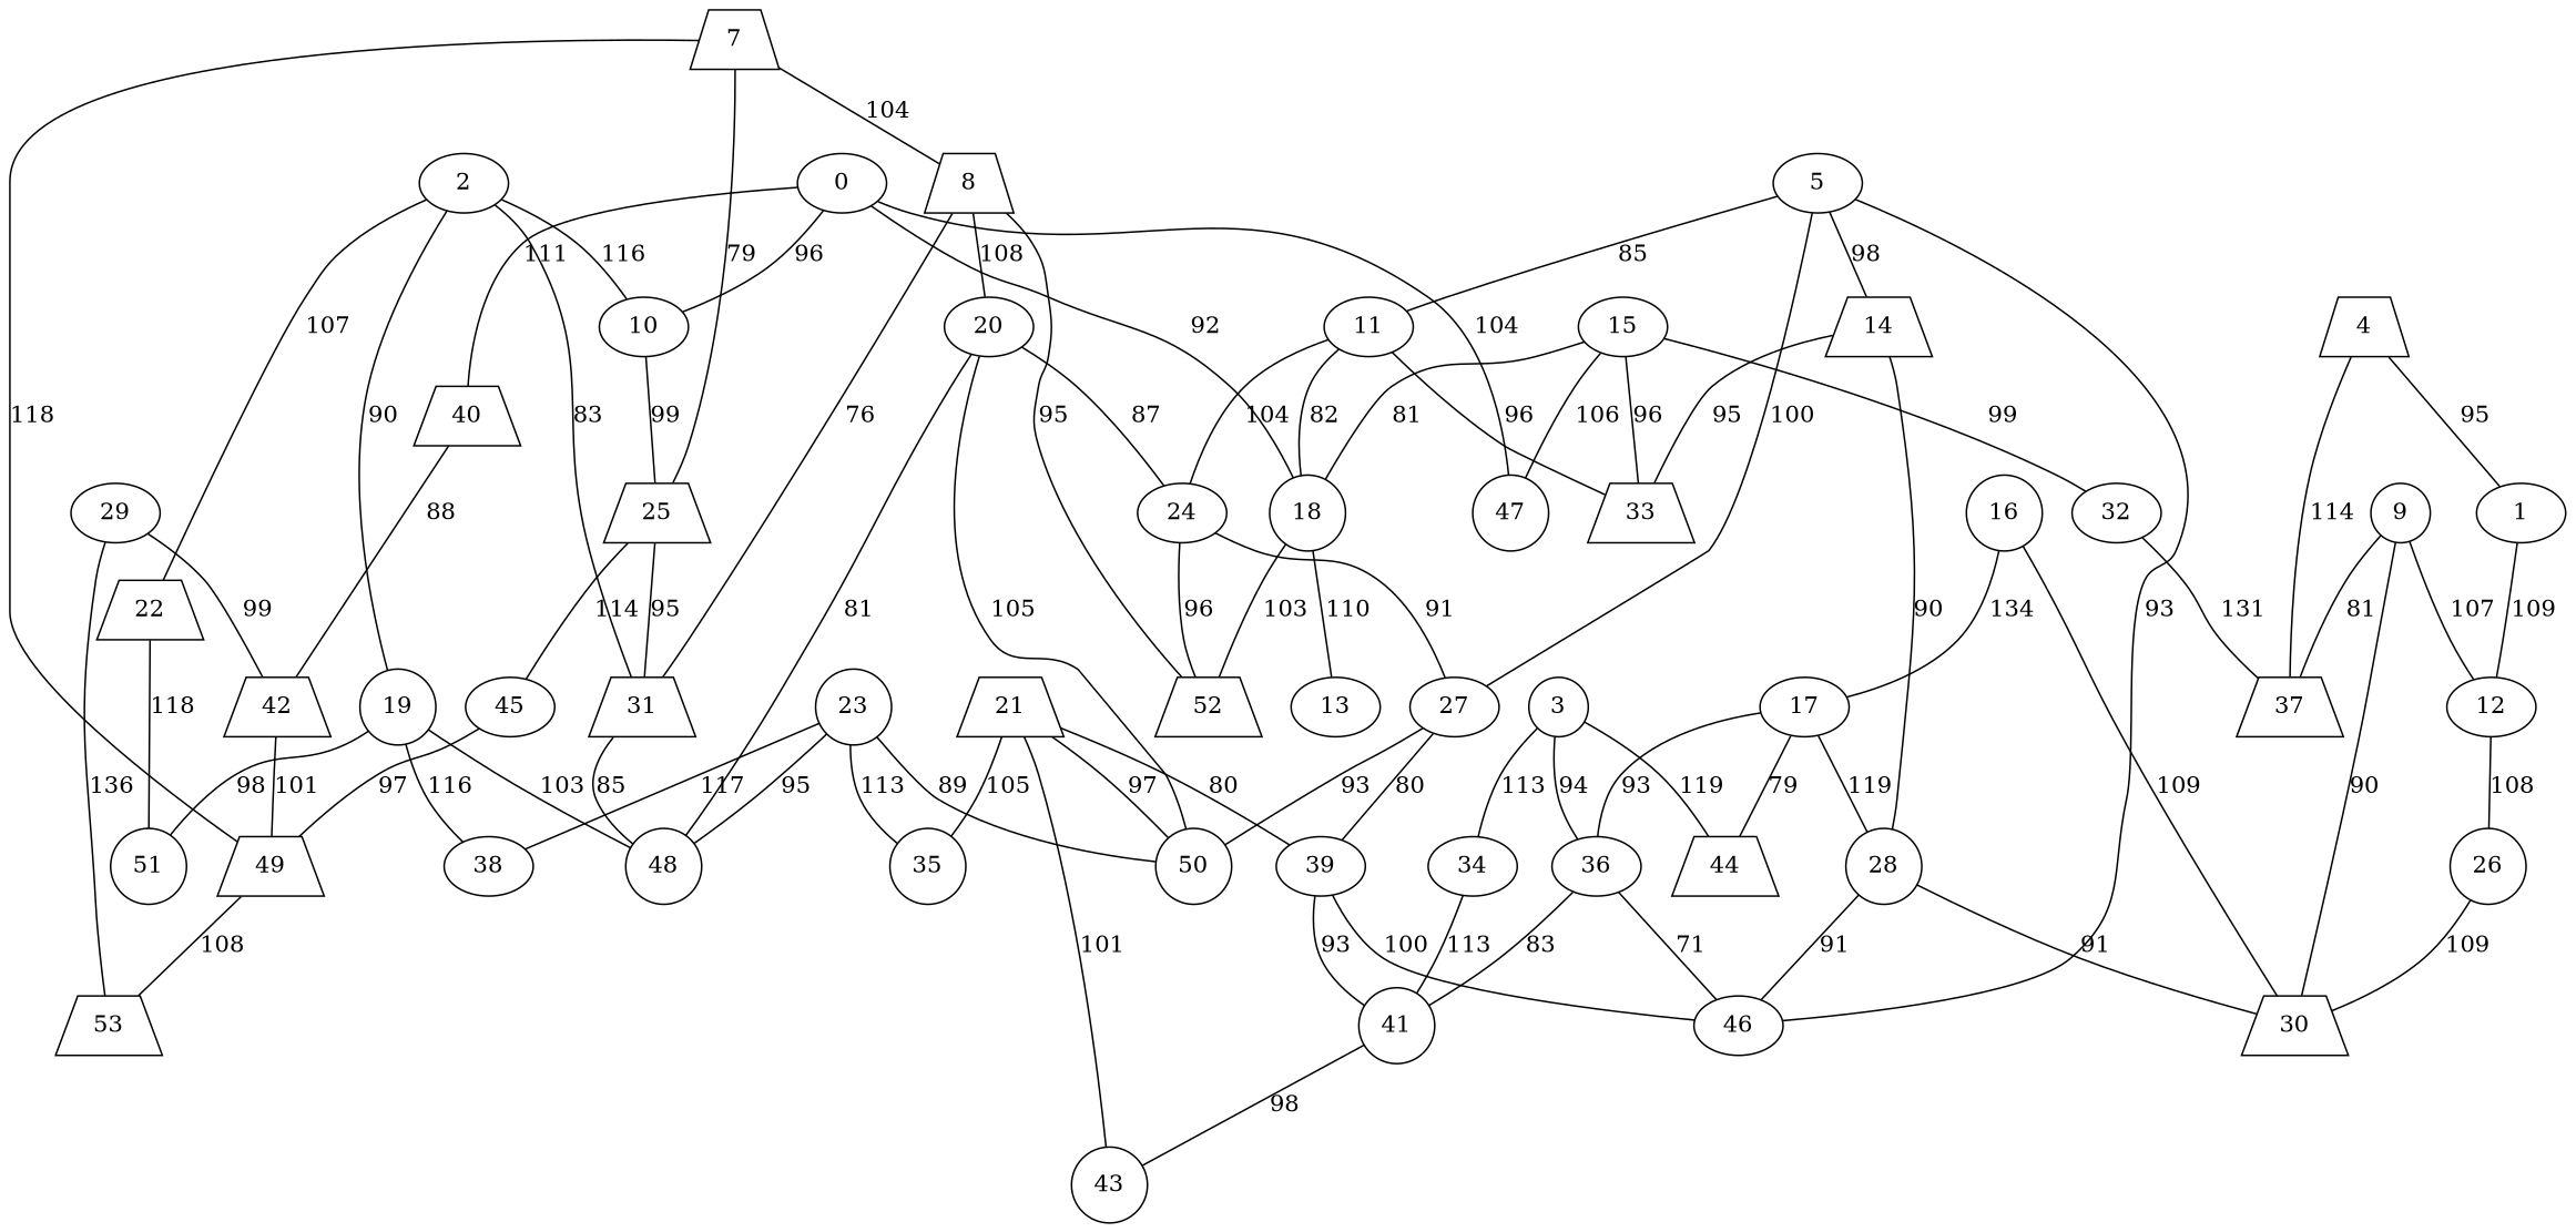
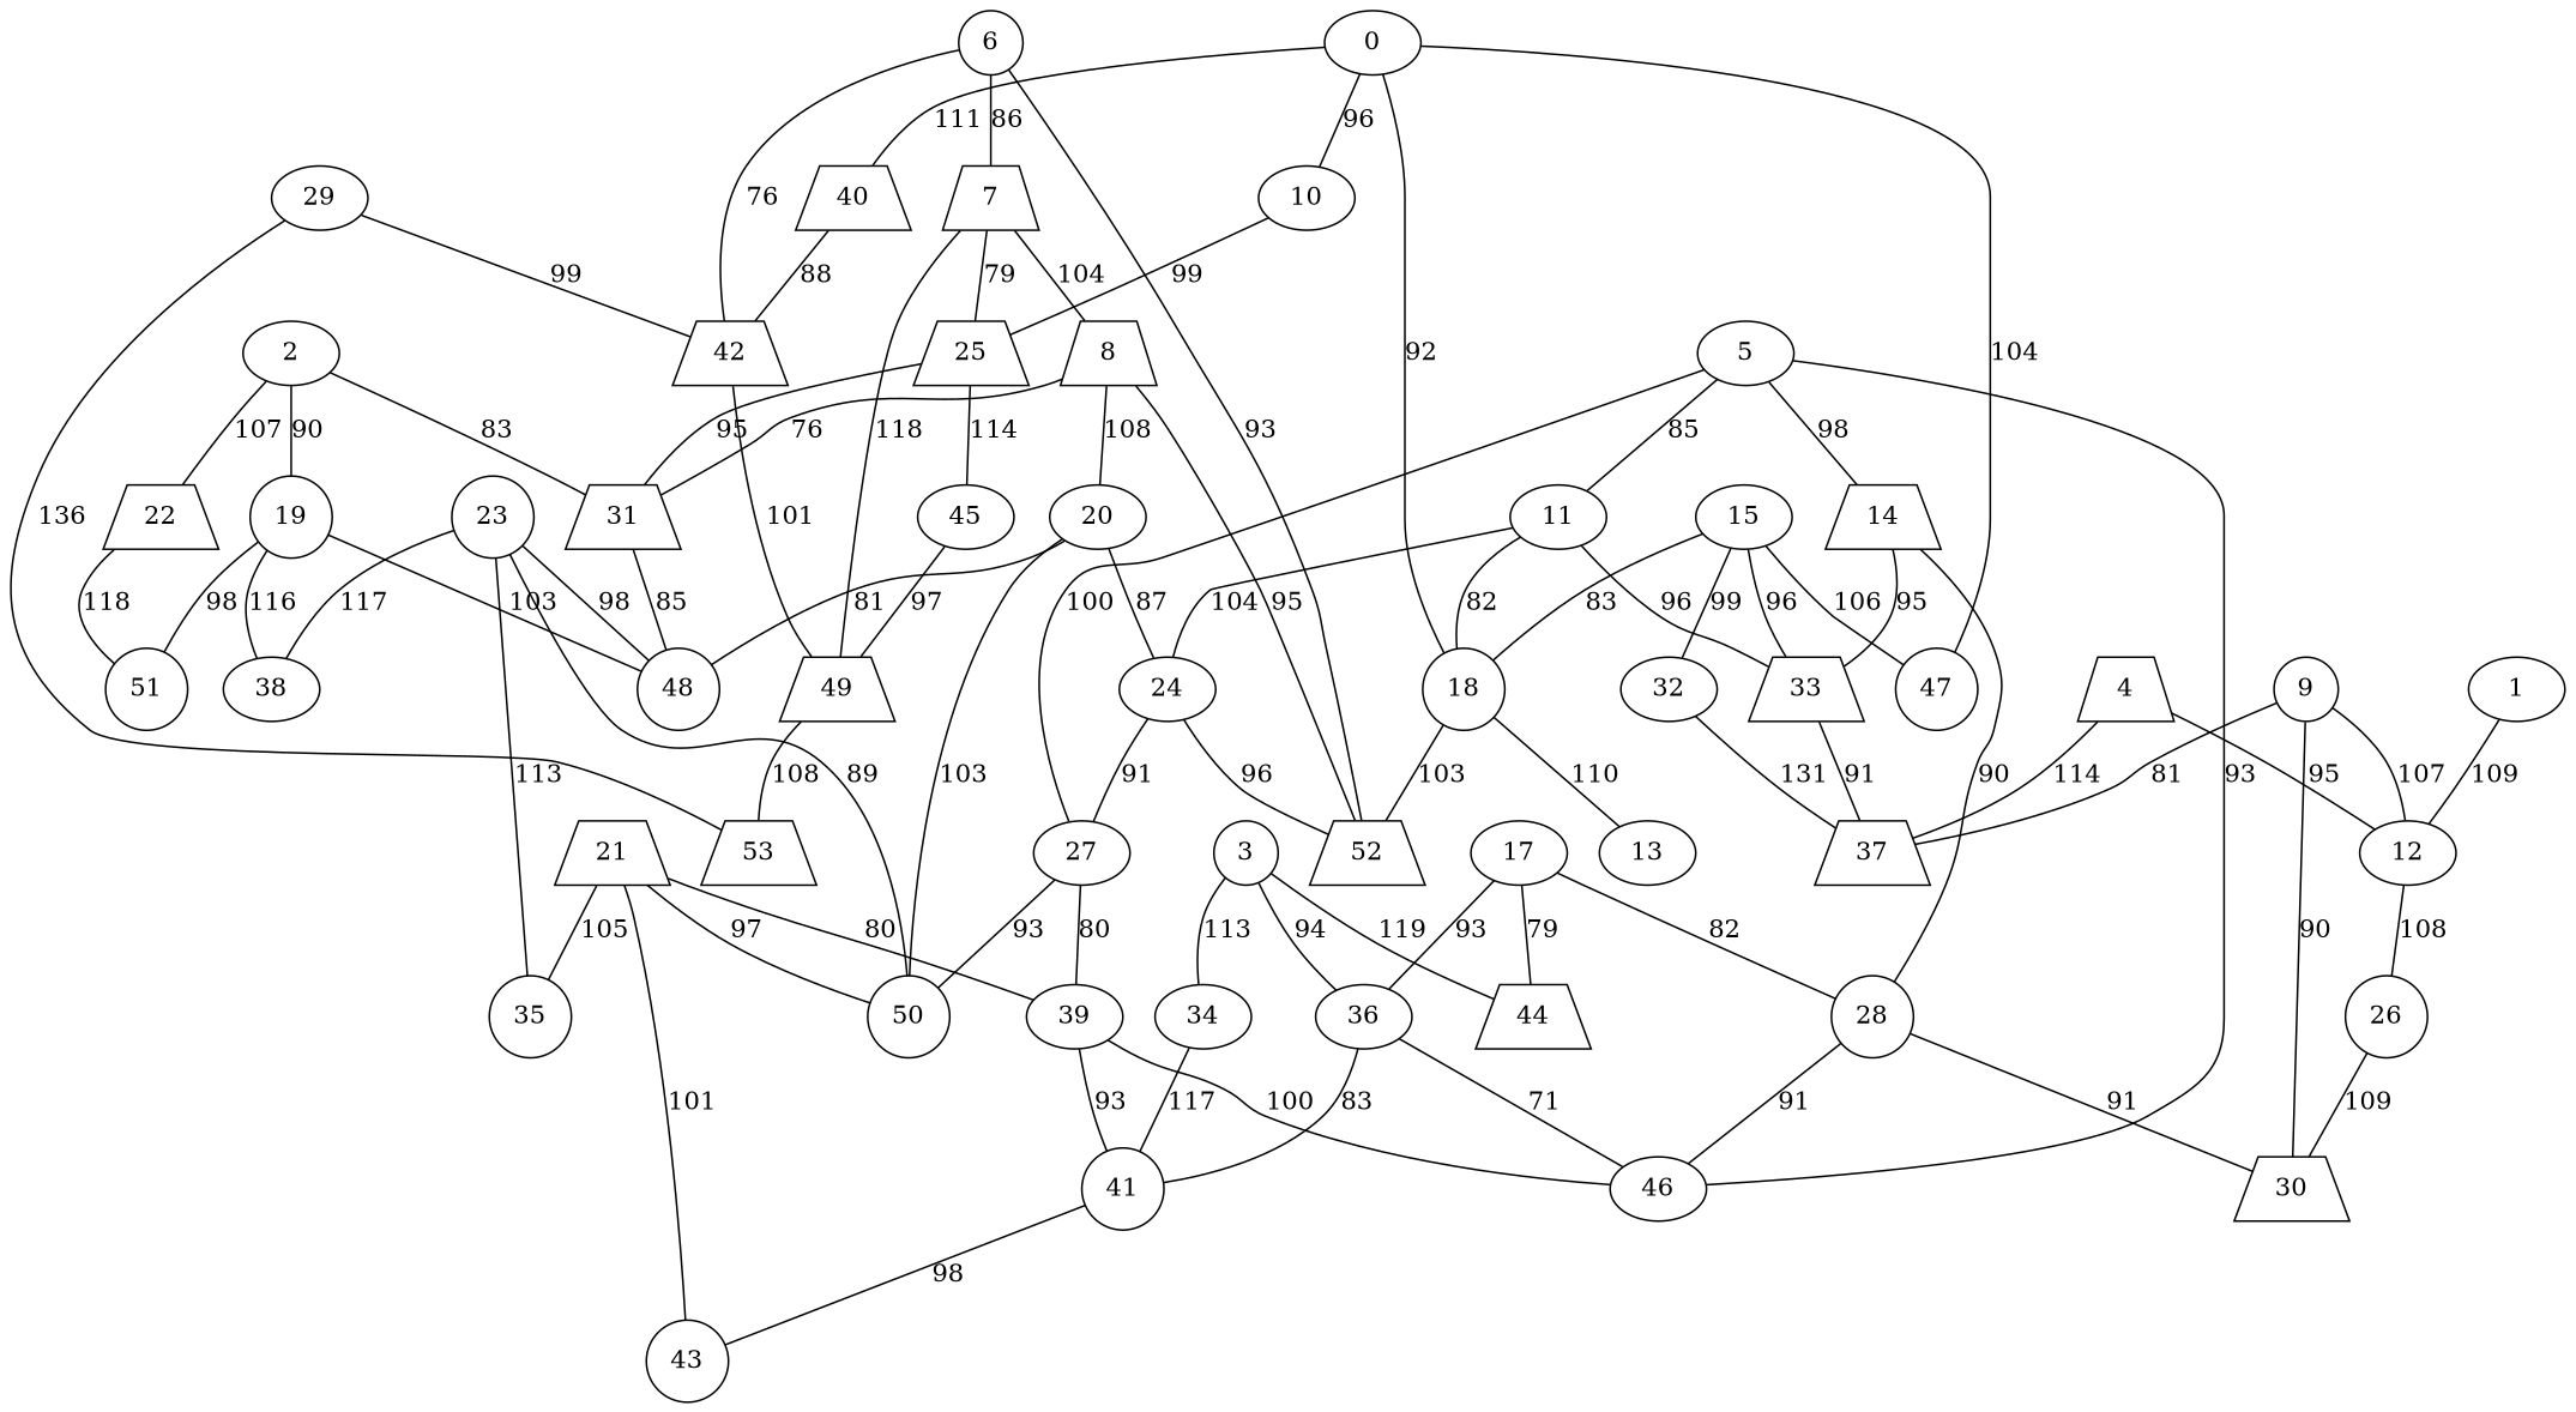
  graph {
    fontname="DejaVu Serif"
    node [fontname="DejaVu Serif" shape=ellipse]
    edge [fontname="DejaVu Serif"]
    40 [shape=trapezium]
    0
    18 [shape=circle]
    47 [shape=circle]
    10
    42 [shape=trapezium]
    52 [shape=trapezium]
    13
+   6 [shape=circle]
    7 [shape=trapezium]
    49 [shape=trapezium]
    25 [shape=trapezium]
    8 [shape=trapezium]
    1
    12
    26 [shape=circle]
    30 [shape=trapezium]
    19 [shape=circle]
    2
    31 [shape=trapezium]
    22 [shape=trapezium]
    51 [shape=circle]
    38
    48 [shape=circle]
    45
    3 [shape=circle]
    34
    36
    44 [shape=trapezium]
    41 [shape=circle]
    46
    43 [shape=circle]
    4 [shape=trapezium]
    37 [shape=trapezium]
    5
    11
    14 [shape=trapezium]
    27
    33 [shape=trapezium]
    24
    28 [shape=circle]
    50 [shape=circle]
    39
    53 [shape=trapezium]
    20
    9 [shape=circle]
    15
    32
-   16 [shape=circle]
    17
    21 [shape=trapezium]
    35 [shape=circle]
    23 [shape=circle]
    29
    40 -- 42 [label=88]
    0 -- 40 [label=111]
    0 -- 18 [label=92]
    0 -- 47 [label=104]
    0 -- 10 [label=96]
    18 -- 52 [label=103]
    18 -- 13 [label=110]
    10 -- 25 [label=99]
    42 -- 49 [label=101]
+   6 -- 42 [label=76]
+   6 -- 52 [label=93]
+   6 -- 7 [label=86]
    7 -- 49 [label=118]
    7 -- 25 [label=79]
    7 -- 8 [label=104]
    49 -- 53 [label=108]
    25 -- 31 [label=95]
    25 -- 45 [label=114]
    8 -- 52 [label=95]
    8 -- 31 [label=76]
    8 -- 20 [label=108]
    1 -- 12 [label=109]
    12 -- 26 [label=108]
    26 -- 30 [label=109]
    19 -- 51 [label=98]
    19 -- 38 [label=116]
    19 -- 48 [label=103]
-   2 -- 10 [label=116]
    2 -- 19 [label=90]
    2 -- 31 [label=83]
    2 -- 22 [label=107]
    31 -- 48 [label=85]
    22 -- 51 [label=118]
    45 -- 49 [label=97]
    3 -- 34 [label=113]
    3 -- 36 [label=94]
    3 -- 44 [label=119]
-   34 -- 41 [label=113]
+   34 -- 41 [label=117]
    36 -- 41 [label=83]
    36 -- 46 [label=71]
    41 -- 43 [label=98]
-   4 -- 1 [label=95]
+   4 -- 12 [label=95]
    4 -- 37 [label=114]
    5 -- 46 [label=93]
    5 -- 11 [label=85]
    5 -- 14 [label=98]
    5 -- 27 [label=100]
    11 -- 18 [label=82]
    11 -- 33 [label=96]
    11 -- 24 [label=104]
    14 -- 33 [label=95]
    14 -- 28 [label=90]
    27 -- 50 [label=93]
    27 -- 39 [label=80]
+   33 -- 37 [label=91]
    24 -- 52 [label=96]
    24 -- 27 [label=91]
    28 -- 30 [label=91]
    28 -- 46 [label=91]
    39 -- 41 [label=93]
    39 -- 46 [label=100]
    20 -- 48 [label=81]
    20 -- 24 [label=87]
-   20 -- 50 [label=105]
+   20 -- 50 [label=103]
    9 -- 12 [label=107]
    9 -- 30 [label=90]
    9 -- 37 [label=81]
-   15 -- 18 [label=81]
+   15 -- 18 [label=83]
    15 -- 47 [label=106]
    15 -- 33 [label=96]
    15 -- 32 [label=99]
    32 -- 37 [label=131]
-   16 -- 30 [label=109]
-   16 -- 17 [label=134]
    17 -- 36 [label=93]
    17 -- 44 [label=79]
-   17 -- 28 [label=119]
+   17 -- 28 [label=82]
    21 -- 43 [label=101]
    21 -- 50 [label=97]
    21 -- 39 [label=80]
    21 -- 35 [label=105]
    23 -- 38 [label=117]
-   23 -- 48 [label=95]
+   23 -- 48 [label=98]
    23 -- 50 [label=89]
    23 -- 35 [label=113]
    29 -- 42 [label=99]
    29 -- 53 [label=136]
  }
